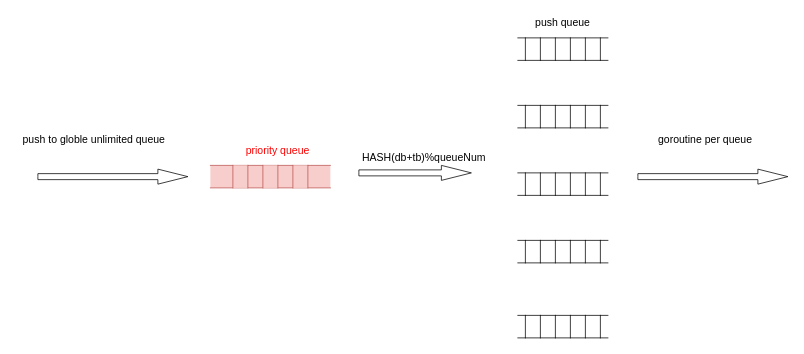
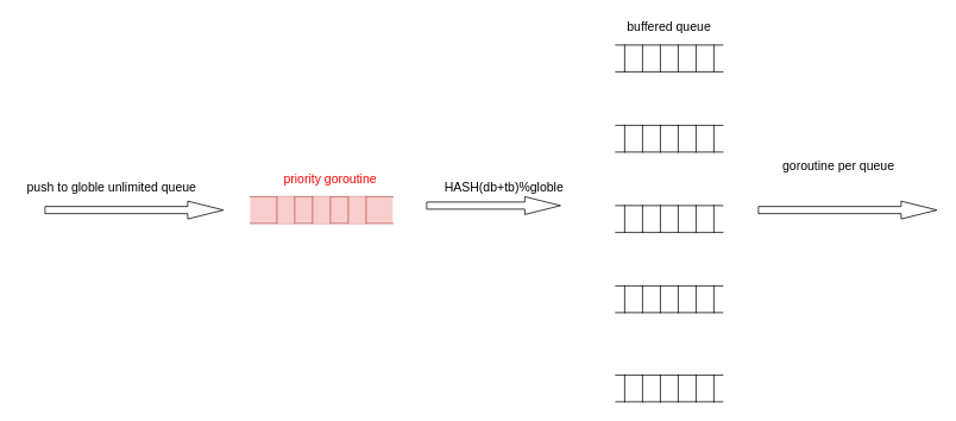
  <mxCell id="0" />
  <mxCell id="1" parent="0" />
  <mxCell id="2" value="" style="html=1;dashed=0;whitespace=wrap;shape=partialRectangle;right=0;left=0;fillColor=#f8cecc;strokeColor=#b85450;fontSize=14;" vertex="1" parent="1"><mxGeometry x="280" y="220" width="160" height="30" as="geometry" /></mxCell>
  <mxCell id="3" value="" style="shape=partialRectangle;whiteSpace=wrap;html=1;top=0;bottom=0;fillColor=#f8cecc;strokeColor=#b85450;fontSize=14;" vertex="1" parent="1"><mxGeometry x="310" y="220" width="20" height="30" as="geometry" /></mxCell>
  <mxCell id="4" value="" style="shape=partialRectangle;whiteSpace=wrap;html=1;top=0;bottom=0;fillColor=#f8cecc;strokeColor=#b85450;fontSize=14;" vertex="1" parent="1"><mxGeometry x="350" y="220" width="20" height="30" as="geometry" /></mxCell>
  <mxCell id="5" value="" style="shape=partialRectangle;whiteSpace=wrap;html=1;top=0;bottom=0;fillColor=#f8cecc;strokeColor=#b85450;fontSize=14;" vertex="1" parent="1"><mxGeometry x="390" y="220" width="20" height="30" as="geometry" /></mxCell>
  <mxCell id="6" value="" style="html=1;dashed=0;whitespace=wrap;shape=partialRectangle;right=0;left=0;fillColor=none;fontSize=14;" vertex="1" parent="1"><mxGeometry x="690" y="50" width="120" height="30" as="geometry" /></mxCell>
  <mxCell id="7" value="" style="shape=partialRectangle;whiteSpace=wrap;html=1;top=0;bottom=0;fillColor=none;fontSize=14;" vertex="1" parent="1"><mxGeometry x="700" y="50" width="20" height="30" as="geometry" /></mxCell>
  <mxCell id="8" value="" style="shape=partialRectangle;whiteSpace=wrap;html=1;top=0;bottom=0;fillColor=none;fontSize=14;" vertex="1" parent="1"><mxGeometry x="740" y="50" width="20" height="30" as="geometry" /></mxCell>
  <mxCell id="9" value="" style="shape=partialRectangle;whiteSpace=wrap;html=1;top=0;bottom=0;fillColor=none;fontSize=14;" vertex="1" parent="1"><mxGeometry x="780" y="50" width="20" height="30" as="geometry" /></mxCell>
  <mxCell id="10" value="" style="html=1;dashed=0;whitespace=wrap;shape=partialRectangle;right=0;left=0;fillColor=none;fontSize=14;" vertex="1" parent="1"><mxGeometry x="690" y="140" width="120" height="30" as="geometry" /></mxCell>
  <mxCell id="11" value="" style="shape=partialRectangle;whiteSpace=wrap;html=1;top=0;bottom=0;fillColor=none;fontSize=14;" vertex="1" parent="1"><mxGeometry x="700" y="140" width="20" height="30" as="geometry" /></mxCell>
  <mxCell id="12" value="" style="shape=partialRectangle;whiteSpace=wrap;html=1;top=0;bottom=0;fillColor=none;fontSize=14;" vertex="1" parent="1"><mxGeometry x="740" y="140" width="20" height="30" as="geometry" /></mxCell>
  <mxCell id="13" value="" style="shape=partialRectangle;whiteSpace=wrap;html=1;top=0;bottom=0;fillColor=none;fontSize=14;" vertex="1" parent="1"><mxGeometry x="780" y="140" width="20" height="30" as="geometry" /></mxCell>
  <mxCell id="14" value="" style="html=1;dashed=0;whitespace=wrap;shape=partialRectangle;right=0;left=0;fillColor=none;fontSize=14;" vertex="1" parent="1"><mxGeometry x="690" y="230" width="120" height="30" as="geometry" /></mxCell>
  <mxCell id="15" value="" style="shape=partialRectangle;whiteSpace=wrap;html=1;top=0;bottom=0;fillColor=none;fontSize=14;" vertex="1" parent="1"><mxGeometry x="700" y="230" width="20" height="30" as="geometry" /></mxCell>
  <mxCell id="16" value="" style="shape=partialRectangle;whiteSpace=wrap;html=1;top=0;bottom=0;fillColor=none;fontSize=14;" vertex="1" parent="1"><mxGeometry x="740" y="230" width="20" height="30" as="geometry" /></mxCell>
  <mxCell id="17" value="" style="shape=partialRectangle;whiteSpace=wrap;html=1;top=0;bottom=0;fillColor=none;fontSize=14;" vertex="1" parent="1"><mxGeometry x="780" y="230" width="20" height="30" as="geometry" /></mxCell>
  <mxCell id="18" value="" style="html=1;dashed=0;whitespace=wrap;shape=partialRectangle;right=0;left=0;fillColor=none;fontSize=14;" vertex="1" parent="1"><mxGeometry x="690" y="320" width="120" height="30" as="geometry" /></mxCell>
  <mxCell id="19" value="" style="shape=partialRectangle;whiteSpace=wrap;html=1;top=0;bottom=0;fillColor=none;fontSize=14;" vertex="1" parent="1"><mxGeometry x="700" y="320" width="20" height="30" as="geometry" /></mxCell>
  <mxCell id="20" value="" style="shape=partialRectangle;whiteSpace=wrap;html=1;top=0;bottom=0;fillColor=none;fontSize=14;" vertex="1" parent="1"><mxGeometry x="740" y="320" width="20" height="30" as="geometry" /></mxCell>
  <mxCell id="21" value="" style="shape=partialRectangle;whiteSpace=wrap;html=1;top=0;bottom=0;fillColor=none;fontSize=14;" vertex="1" parent="1"><mxGeometry x="780" y="320" width="20" height="30" as="geometry" /></mxCell>
  <mxCell id="22" value="" style="html=1;dashed=0;whitespace=wrap;shape=partialRectangle;right=0;left=0;fillColor=none;fontSize=14;" vertex="1" parent="1"><mxGeometry x="690" y="420" width="120" height="30" as="geometry" /></mxCell>
  <mxCell id="23" value="" style="shape=partialRectangle;whiteSpace=wrap;html=1;top=0;bottom=0;fillColor=none;fontSize=14;" vertex="1" parent="1"><mxGeometry x="700" y="420" width="20" height="30" as="geometry" /></mxCell>
  <mxCell id="24" value="" style="shape=partialRectangle;whiteSpace=wrap;html=1;top=0;bottom=0;fillColor=none;fontSize=14;" vertex="1" parent="1"><mxGeometry x="740" y="420" width="20" height="30" as="geometry" /></mxCell>
  <mxCell id="25" value="" style="shape=partialRectangle;whiteSpace=wrap;html=1;top=0;bottom=0;fillColor=none;fontSize=14;" vertex="1" parent="1"><mxGeometry x="780" y="420" width="20" height="30" as="geometry" /></mxCell>
  <mxCell id="26" value="" style="html=1;shadow=0;dashed=0;align=center;verticalAlign=middle;shape=mxgraph.arrows2.arrow;dy=0.6;dx=40;notch=0;fontSize=14;" vertex="1" parent="1"><mxGeometry x="50" y="225" width="200" height="20" as="geometry" /></mxCell>
  <mxCell id="27" value="" style="html=1;shadow=0;dashed=0;align=center;verticalAlign=middle;shape=mxgraph.arrows2.arrow;dy=0.6;dx=40;notch=0;fontSize=14;" vertex="1" parent="1"><mxGeometry x="478" y="220" width="150" height="20" as="geometry" /></mxCell>
  <mxCell id="28" value="" style="html=1;shadow=0;dashed=0;align=center;verticalAlign=middle;shape=mxgraph.arrows2.arrow;dy=0.6;dx=40;notch=0;fontSize=14;" vertex="1" parent="1"><mxGeometry x="850" y="225" width="200" height="20" as="geometry" /></mxCell>
- <mxCell id="29" value="push to globle unlimited queue" style="rounded=0;whiteSpace=wrap;html=1;shadow=1;opacity=0;fontSize=14;" vertex="1" parent="1"><mxGeometry x="20" y="175" width="210" height="20" as="geometry" /></mxCell>
- <mxCell id="30" value="pri&lt;span style=&quot;font-size: 14px; background-color: rgb(255, 255, 255);&quot;&gt;ority&amp;nbsp;&lt;/span&gt;queue" style="rounded=0;whiteSpace=wrap;html=1;shadow=1;opacity=0;fontSize=14;fillColor=#f8cecc;strokeColor=#b85450;fontColor=#FF0000;" vertex="1" parent="1"><mxGeometry x="280" y="190" width="180" height="20" as="geometry" /></mxCell>
- <mxCell id="31" value="HASH(db+tb)%queueNum" style="rounded=0;whiteSpace=wrap;html=1;shadow=1;opacity=0;fontSize=14;" vertex="1" parent="1"><mxGeometry x="475" y="200" width="180" height="20" as="geometry" /></mxCell>
- <mxCell id="32" value="push queue" style="rounded=0;whiteSpace=wrap;html=1;shadow=1;opacity=0;fontSize=14;" vertex="1" parent="1"><mxGeometry x="660" y="20" width="180" height="20" as="geometry" /></mxCell>
+ <mxCell id="29" value="push to globle unlimited queue" style="rounded=0;whiteSpace=wrap;html=1;shadow=1;opacity=0;fontSize=14;" vertex="1" parent="1"><mxGeometry x="20" y="200" width="210" height="20" as="geometry" /></mxCell>
+ <mxCell id="30" value="pri&lt;span style=&quot;font-size: 14px; background-color: rgb(255, 255, 255);&quot;&gt;ority&amp;nbsp;&lt;/span&gt;goroutine" style="rounded=0;whiteSpace=wrap;html=1;shadow=1;opacity=0;fontSize=14;fillColor=#f8cecc;strokeColor=#b85450;fontColor=#FF0000;" vertex="1" parent="1"><mxGeometry x="280" y="190" width="180" height="20" as="geometry" /></mxCell>
+ <mxCell id="31" value="HASH(db+tb)%globle" style="rounded=0;whiteSpace=wrap;html=1;shadow=1;opacity=0;fontSize=14;" vertex="1" parent="1"><mxGeometry x="475" y="200" width="180" height="20" as="geometry" /></mxCell>
+ <mxCell id="32" value="buffered queue" style="rounded=0;whiteSpace=wrap;html=1;shadow=1;opacity=0;fontSize=14;" vertex="1" parent="1"><mxGeometry x="660" y="20" width="180" height="20" as="geometry" /></mxCell>
  <mxCell id="33" value="goroutine per queue" style="rounded=0;whiteSpace=wrap;html=1;shadow=1;opacity=0;fontSize=14;" vertex="1" parent="1"><mxGeometry x="850" y="175" width="180" height="20" as="geometry" /></mxCell>
